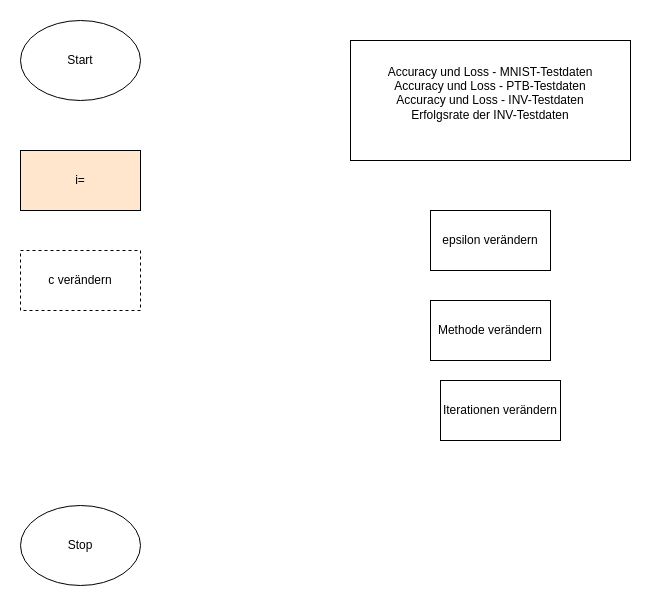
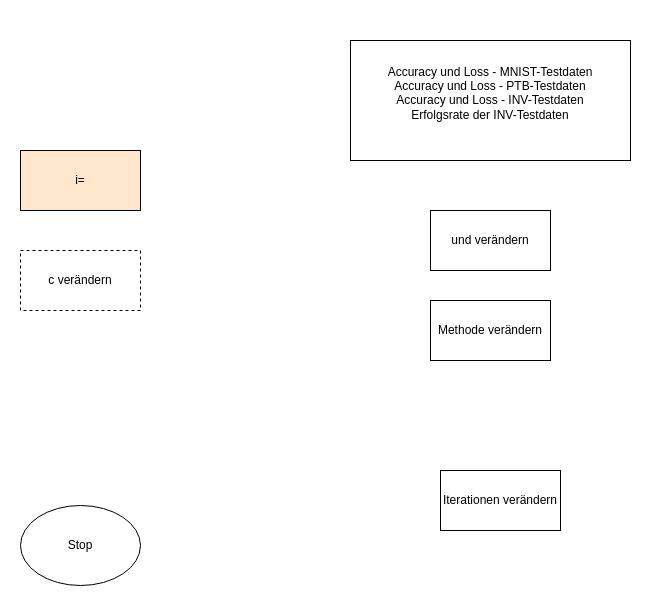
  <mxCell id="0" />
  <mxCell id="1" parent="0" />
  <mxCell id="2" value="c verändern" style="rounded=0;whiteSpace=wrap;html=1;dashed=1;" vertex="1" parent="1"><mxGeometry x="20" y="250" width="120" height="60" as="geometry" /></mxCell>
  <mxCell id="3" value="&lt;div&gt;Accuracy und Loss - MNIST-Testdaten&lt;/div&gt;&lt;div&gt;Accuracy und Loss - PTB-Testdaten&lt;/div&gt;&lt;div&gt;Accuracy und Loss - INV-Testdaten&lt;/div&gt;&lt;div&gt;Erfolgsrate der INV-Testdaten&lt;br&gt;&lt;/div&gt;&lt;div&gt;&lt;br&gt;&lt;/div&gt;" style="rounded=0;whiteSpace=wrap;html=1;" vertex="1" parent="1"><mxGeometry x="350" y="40" width="280" height="120" as="geometry" /></mxCell>
- <mxCell id="4" value="Iterationen verändern" style="rounded=0;whiteSpace=wrap;html=1;" vertex="1" parent="1"><mxGeometry x="440" y="380" width="120" height="60" as="geometry" /></mxCell>
- <mxCell id="5" value="epsilon verändern" style="rounded=0;whiteSpace=wrap;html=1;" vertex="1" parent="1"><mxGeometry x="430" y="210" width="120" height="60" as="geometry" /></mxCell>
+ <mxCell id="4" value="Iterationen verändern" style="rounded=0;whiteSpace=wrap;html=1;" vertex="1" parent="1"><mxGeometry x="440" y="470" width="120" height="60" as="geometry" /></mxCell>
+ <mxCell id="5" value="und verändern" style="rounded=0;whiteSpace=wrap;html=1;" vertex="1" parent="1"><mxGeometry x="430" y="210" width="120" height="60" as="geometry" /></mxCell>
  <mxCell id="6" value="Methode verändern" style="rounded=0;whiteSpace=wrap;html=1;" vertex="1" parent="1"><mxGeometry x="430" y="300" width="120" height="60" as="geometry" /></mxCell>
- <mxCell id="7" value="Start" style="ellipse;whiteSpace=wrap;html=1;" vertex="1" parent="1"><mxGeometry x="20" y="20" width="120" height="80" as="geometry" /></mxCell>
  <mxCell id="8" value="Stop" style="ellipse;whiteSpace=wrap;html=1;" vertex="1" parent="1"><mxGeometry x="20" y="505" width="120" height="80" as="geometry" /></mxCell>
  <mxCell id="9" value="&lt;div&gt;i=&lt;/div&gt;" style="rounded=0;whiteSpace=wrap;html=1;fillColor=#ffe6cc;" vertex="1" parent="1"><mxGeometry x="20" y="150" width="120" height="60" as="geometry" /></mxCell>
